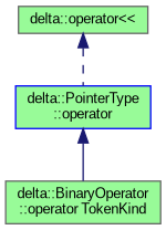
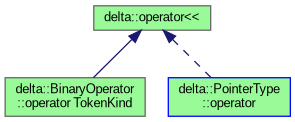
  digraph {
    fontname="Liberation Sans"
    rankdir=TB
    node [color=gray40 fillcolor=palegreen fontname="Liberation Sans" fontsize=10 shape=record style=filled]
    edge [color=midnightblue dir=back fontname="Liberation Sans" fontsize=10 labelfontname=Helvetica labelfontsize=10]
    n1 [fontcolor=black height=0.2 label="delta::operator\<\<" width=0.4]
    n2 [height=0.2 label="delta::BinaryOperator\l::operator TokenKind" width=0.4]
    n3 [color=blue height=0.2 label="delta::PointerType\l::operator" width=0.4]
-   n3 -> n2 [style=solid]
+   n1 -> n2 [style=solid]
    n1 -> n3 [style=dashed]
  }
